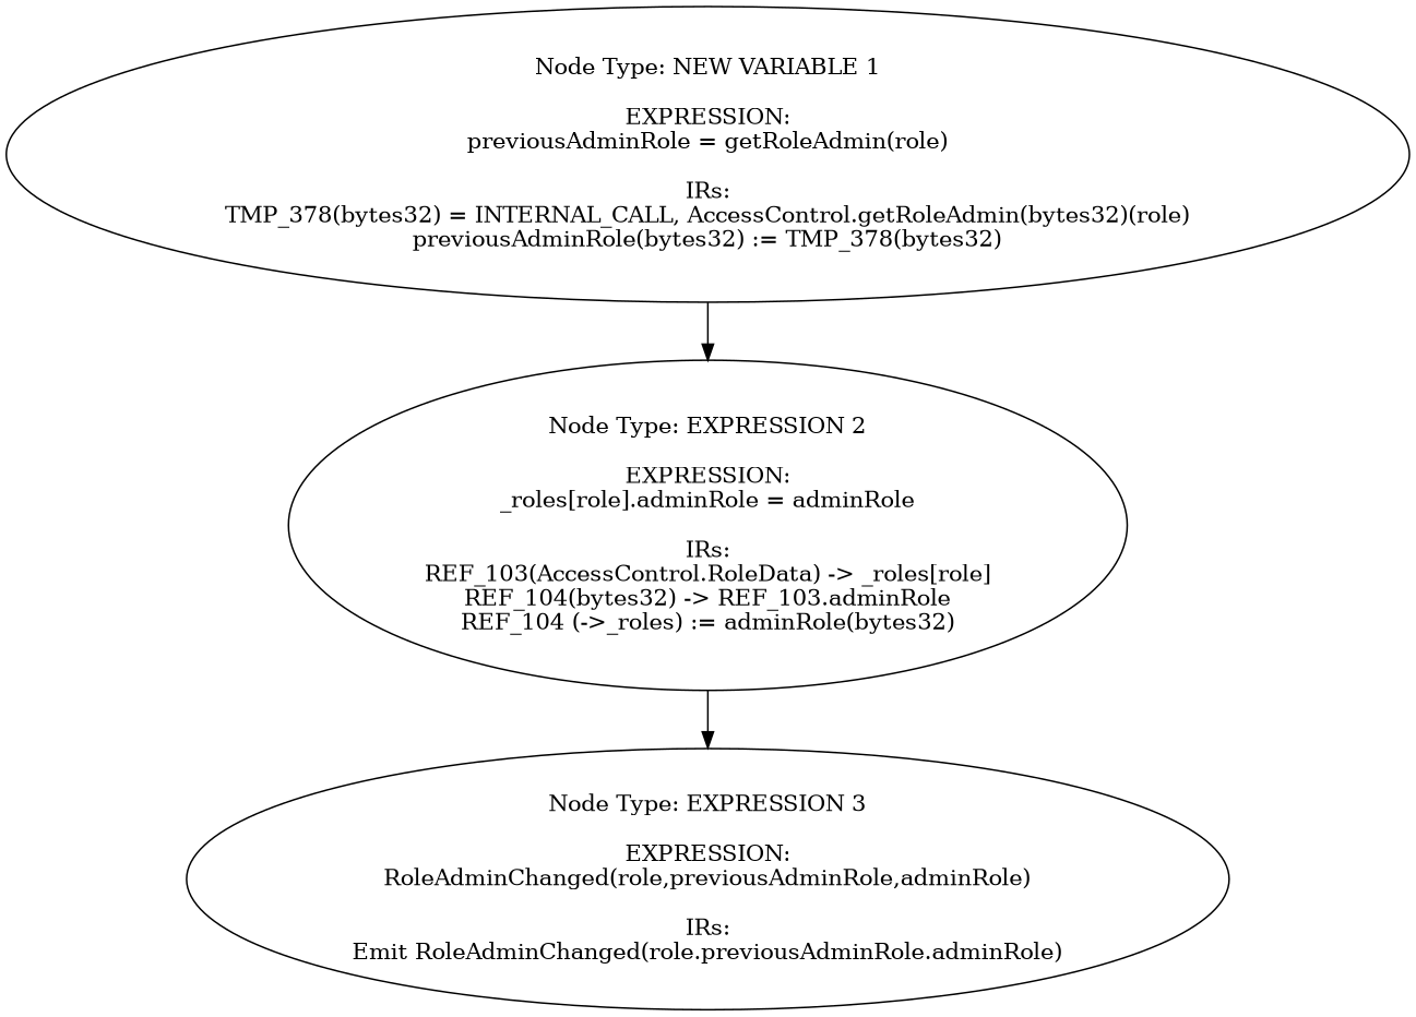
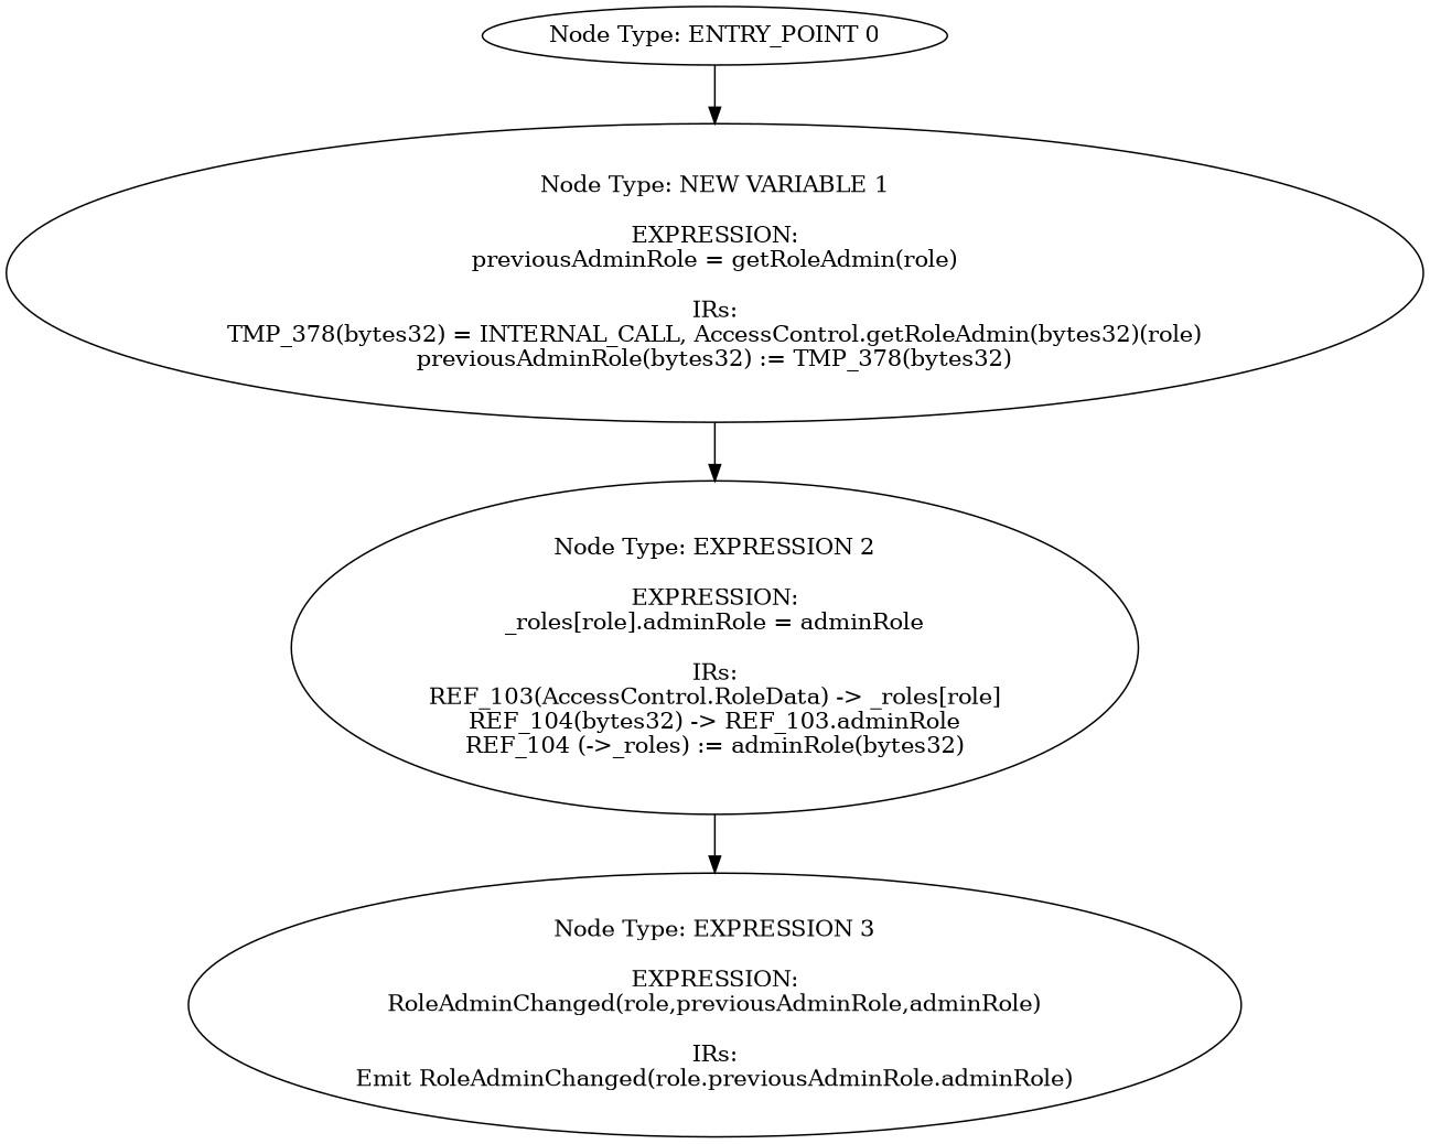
  digraph {
+   n1 [label="Node Type: ENTRY_POINT 0\n"]
    n2 [label="Node Type: NEW VARIABLE 1\n\nEXPRESSION:\npreviousAdminRole = getRoleAdmin(role)\n\nIRs:\nTMP_378(bytes32) = INTERNAL_CALL, AccessControl.getRoleAdmin(bytes32)(role)\npreviousAdminRole(bytes32) := TMP_378(bytes32)"]
    n3 [label="Node Type: EXPRESSION 2\n\nEXPRESSION:\n_roles[role].adminRole = adminRole\n\nIRs:\nREF_103(AccessControl.RoleData) -> _roles[role]\nREF_104(bytes32) -> REF_103.adminRole\nREF_104 (->_roles) := adminRole(bytes32)"]
    n4 [label="Node Type: EXPRESSION 3\n\nEXPRESSION:\nRoleAdminChanged(role,previousAdminRole,adminRole)\n\nIRs:\nEmit RoleAdminChanged(role.previousAdminRole.adminRole)"]
+   n1 -> n2
    n2 -> n3
    n3 -> n4
  }
